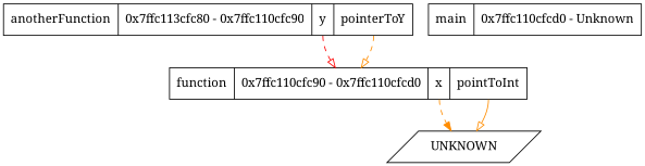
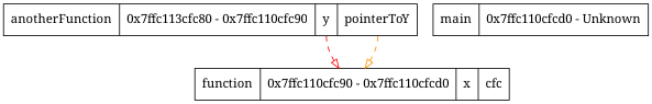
  digraph {
    fontname="Noto Serif"
    rankdir=TB
    node [fontname="Noto Serif" shape=record]
    edge [arrowhead=onormal color=darkorange fontname="Noto Serif" style=dashed tailport=p0]
    n1 [label="anotherFunction|0x7ffc113cfc80 - 0x7ffc110cfc90|<p0> y|<p1> pointerToY"]
-   n2 [label="function|0x7ffc110cfc90 - 0x7ffc110cfcd0|<p0> x|<p1> pointToInt"]
-   UNKNOWN [shape=parallelogram]
+   n2 [label="function|0x7ffc110cfc90 - 0x7ffc110cfcd0|<p0> x|<p1> cfc"]
    n4 [label="main|0x7ffc110cfcd0 - Unknown"]
    n1 -> n2 [color=red]
    n1 -> n2 [tailport=p1]
-   n2 -> UNKNOWN [arrowhead=normal]
-   n2 -> UNKNOWN [style=solid tailport=p1]
  }
